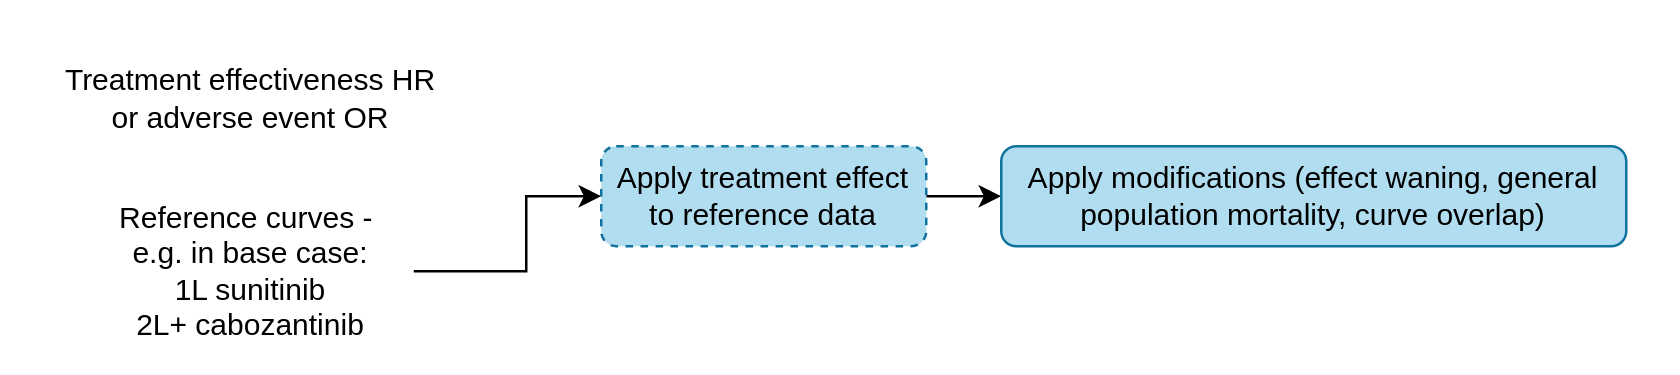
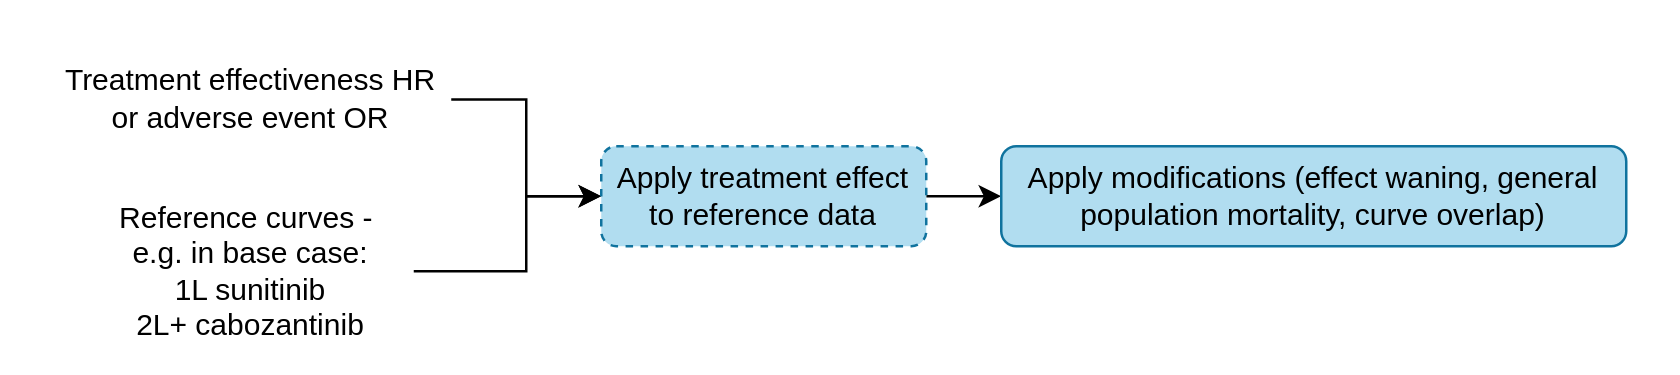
  <mxCell id="0" />
  <mxCell id="1" parent="0" />
  <mxCell id="2" style="edgeStyle=orthogonalEdgeStyle;rounded=0;orthogonalLoop=1;jettySize=auto;html=1;exitX=1;exitY=0.5;exitDx=0;exitDy=0;entryX=0;entryY=0.5;entryDx=0;entryDy=0;" parent="1" source="3" target="7" edge="1"><mxGeometry relative="1" as="geometry"><Array as="points"><mxPoint x="210" y="108" /><mxPoint x="210" y="78" /></Array></mxGeometry></mxCell>
  <mxCell id="3" value="Reference curves -&amp;nbsp;&lt;div&gt;e.g. in base case:&lt;div&gt;1L sunitinib&lt;/div&gt;&lt;div&gt;2L+ cabozantinib&lt;/div&gt;&lt;/div&gt;" style="rounded=1;whiteSpace=wrap;html=1;fillColor=none;strokeColor=none;" parent="1" vertex="1"><mxGeometry x="35" y="88" width="130" height="40" as="geometry" /></mxCell>
+ <mxCell id="4" style="edgeStyle=orthogonalEdgeStyle;rounded=0;orthogonalLoop=1;jettySize=auto;html=1;exitX=1;exitY=0.5;exitDx=0;exitDy=0;entryX=0;entryY=0.5;entryDx=0;entryDy=0;" edge="1" parent="1" source="5" target="7"><mxGeometry relative="1" as="geometry" /></mxCell>
  <mxCell id="5" value="Treatment effectiveness HR&lt;div&gt;or adverse event OR&lt;/div&gt;" style="rounded=1;whiteSpace=wrap;html=1;fillColor=none;strokeColor=none;" parent="1" vertex="1"><mxGeometry y="20.5" width="160" height="37.5" as="geometry" x="20" /></mxCell>
  <mxCell id="6" style="edgeStyle=orthogonalEdgeStyle;rounded=0;orthogonalLoop=1;jettySize=auto;html=1;exitX=1;exitY=0.5;exitDx=0;exitDy=0;entryX=0;entryY=0.5;entryDx=0;entryDy=0;" edge="1" parent="1" source="7" target="8"><mxGeometry relative="1" as="geometry" /></mxCell>
  <mxCell id="7" value="Apply treatment effect to reference data" style="rounded=1;whiteSpace=wrap;html=1;fillColor=#b1ddf0;strokeColor=#10739e;dashed=1;" parent="1" vertex="1"><mxGeometry x="240" y="58" width="130" height="40" as="geometry" /></mxCell>
  <mxCell id="8" value="Apply modifications (effect waning, general population mortality, curve overlap)" style="rounded=1;whiteSpace=wrap;html=1;fillColor=#b1ddf0;strokeColor=#10739e;" parent="1" vertex="1"><mxGeometry x="400" y="58" width="250" height="40" as="geometry" /></mxCell>
